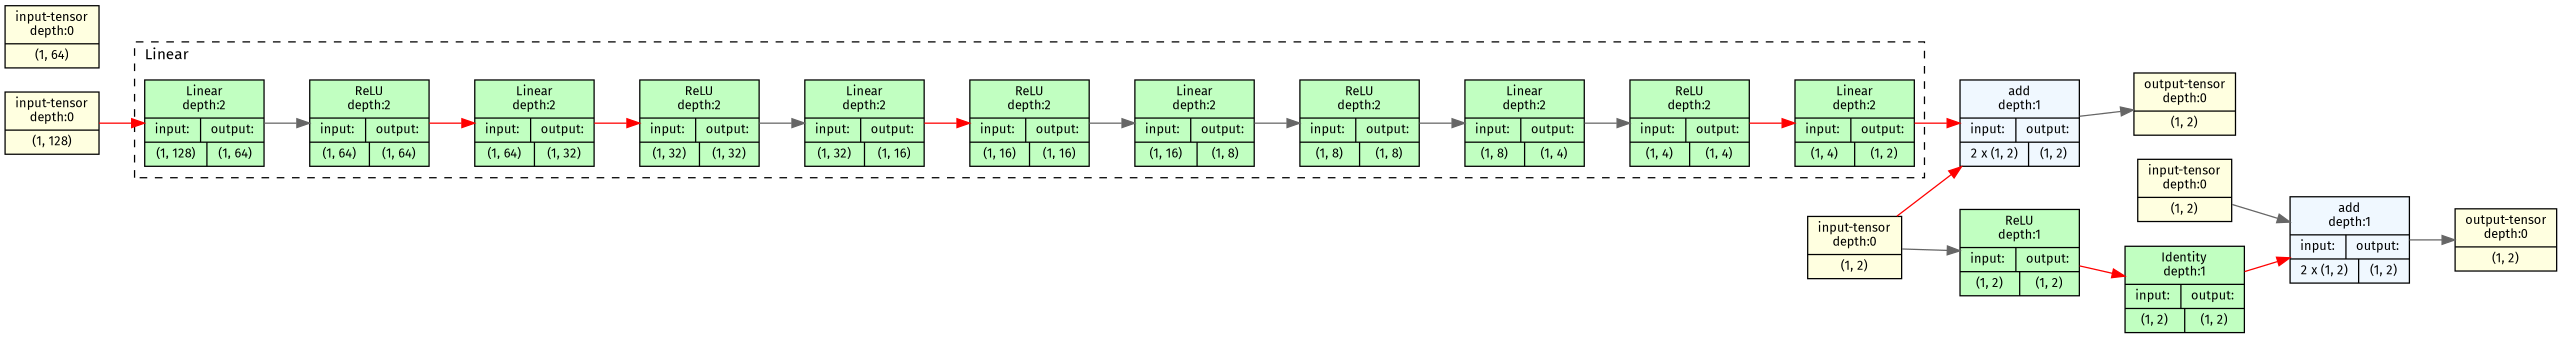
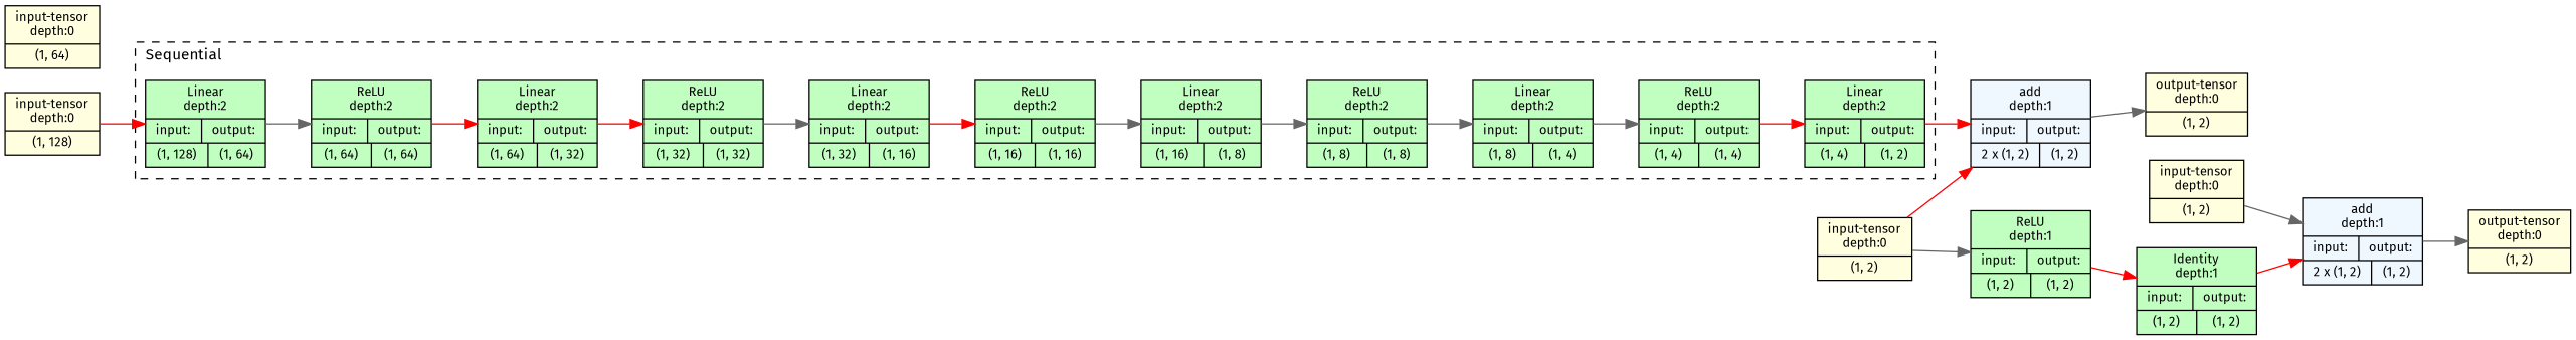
  strict digraph {
    ordering=in
    rankdir=LR
    fontname="Fira Sans"
    node [align=left fillcolor=darkseagreen1 fontname="Fira Sans" fontsize=10 ranksep=0.1 shape=record style=filled]
    edge [fontsize=10 color=gray40 fontname="Fira Sans"]
    n1 [height=0.2 label="Linear&#92;ndepth:2|{input:|output:}|{(1, 128)|(1, 64)}"]
    n2 [height=0.2 label="ReLU&#92;ndepth:2|{input:|output:}|{(1, 64)|(1, 64)}"]
    n3 [height=0.2 label="Linear&#92;ndepth:2|{input:|output:}|{(1, 64)|(1, 32)}"]
    n4 [height=0.2 label="ReLU&#92;ndepth:2|{input:|output:}|{(1, 32)|(1, 32)}"]
    n5 [height=0.2 label="Linear&#92;ndepth:2|{input:|output:}|{(1, 32)|(1, 16)}"]
    n6 [height=0.2 label="ReLU&#92;ndepth:2|{input:|output:}|{(1, 16)|(1, 16)}"]
    n7 [height=0.2 label="Linear&#92;ndepth:2|{input:|output:}|{(1, 16)|(1, 8)}"]
    n8 [height=0.2 label="ReLU&#92;ndepth:2|{input:|output:}|{(1, 8)|(1, 8)}"]
    n9 [height=0.2 label="Linear&#92;ndepth:2|{input:|output:}|{(1, 8)|(1, 4)}"]
    n10 [height=0.2 label="ReLU&#92;ndepth:2|{input:|output:}|{(1, 4)|(1, 4)}"]
    n11 [height=0.2 label="Linear&#92;ndepth:2|{input:|output:}|{(1, 4)|(1, 2)}"]
    n12 [fillcolor=lightyellow height=0.2 label="input-tensor&#92;ndepth:0|(1, 128)"]
    n13 [fillcolor=lightyellow height=0.2 label="input-tensor&#92;ndepth:0|(1, 2)"]
    n14 [fillcolor=aliceblue height=0.2 label="add&#92;ndepth:1|{input:|output:}|{2 x (1, 2)|(1, 2)}"]
    n15 [height=0.2 label="ReLU&#92;ndepth:1|{input:|output:}|{(1, 2)|(1, 2)}"]
    n16 [fillcolor=lightyellow height=0.2 label="input-tensor&#92;ndepth:0|(1, 2)"]
    n17 [fillcolor=aliceblue height=0.2 label="add&#92;ndepth:1|{input:|output:}|{2 x (1, 2)|(1, 2)}"]
    n18 [fillcolor=lightyellow height=0.2 label="input-tensor&#92;ndepth:0|(1, 64)"]
    n19 [fillcolor=lightyellow height=0.2 label="output-tensor&#92;ndepth:0|(1, 2)"]
    n20 [height=0.2 label="Identity&#92;ndepth:1|{input:|output:}|{(1, 2)|(1, 2)}"]
    n21 [fillcolor=lightyellow height=0.2 label="output-tensor&#92;ndepth:0|(1, 2)"]
    subgraph cluster_1 {
      fontsize=12
-     label=Linear
+     label=Sequential
      labeljust=l
      style=dashed
      n1
      n2
      n3
      n4
      n5
      n6
      n7
      n8
      n9
      n10
      n11
    }
    n1 -> n2
    n2 -> n3 [color=red]
    n3 -> n4 [color=red]
    n4 -> n5
    n5 -> n6 [color=red]
    n6 -> n7
    n7 -> n8
    n8 -> n9
    n9 -> n10
    n10 -> n11 [color=red]
    n11 -> n14 [color=red]
    n12 -> n1 [color=red]
    n13 -> n14 [color=red]
    n13 -> n15
    n14 -> n19
    n15 -> n20 [color=red]
    n16 -> n17
    n17 -> n21
    n20 -> n17 [color=red]
  }
